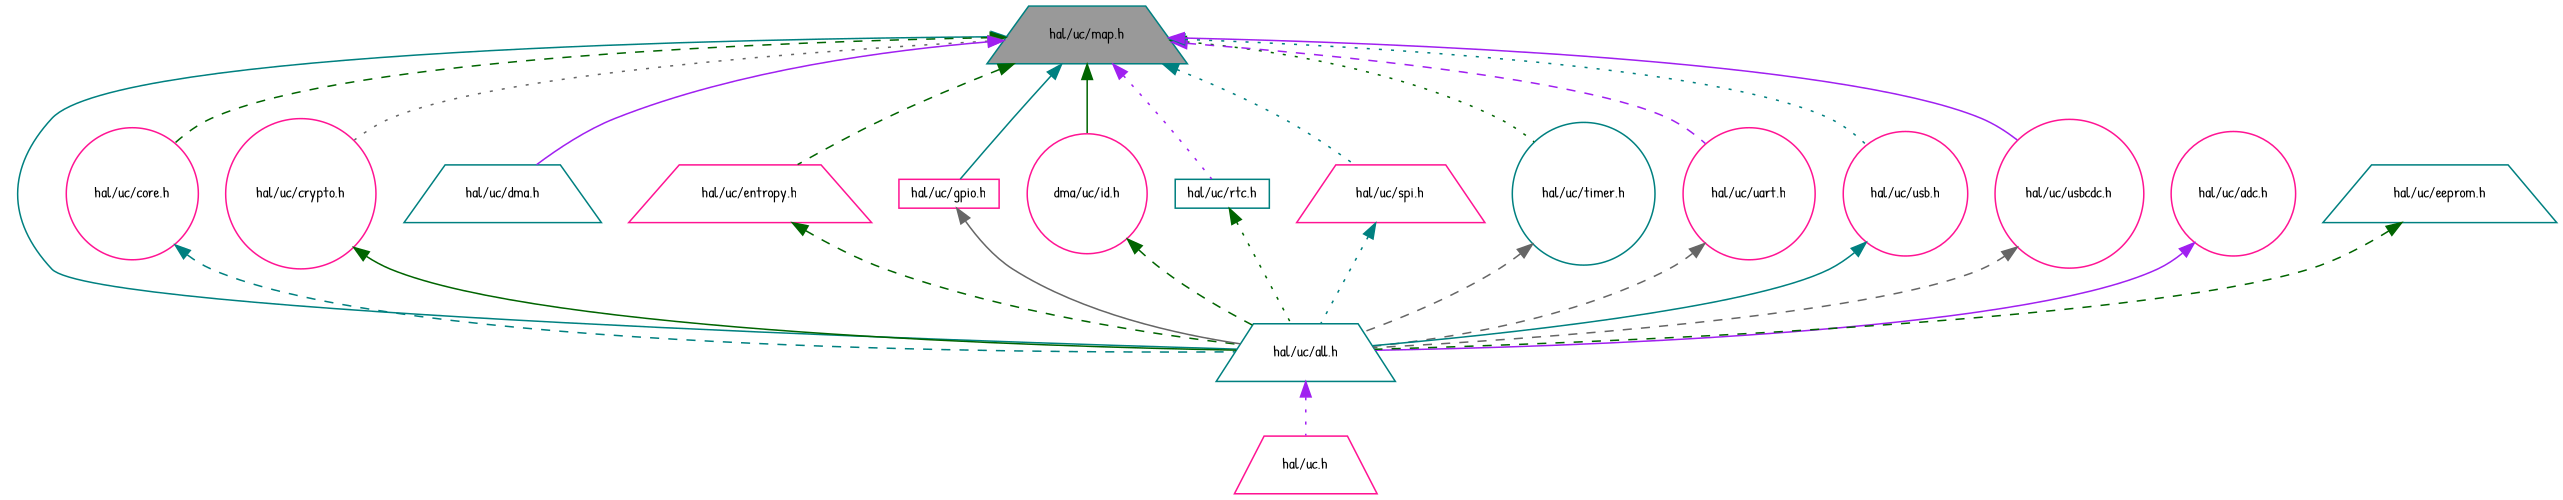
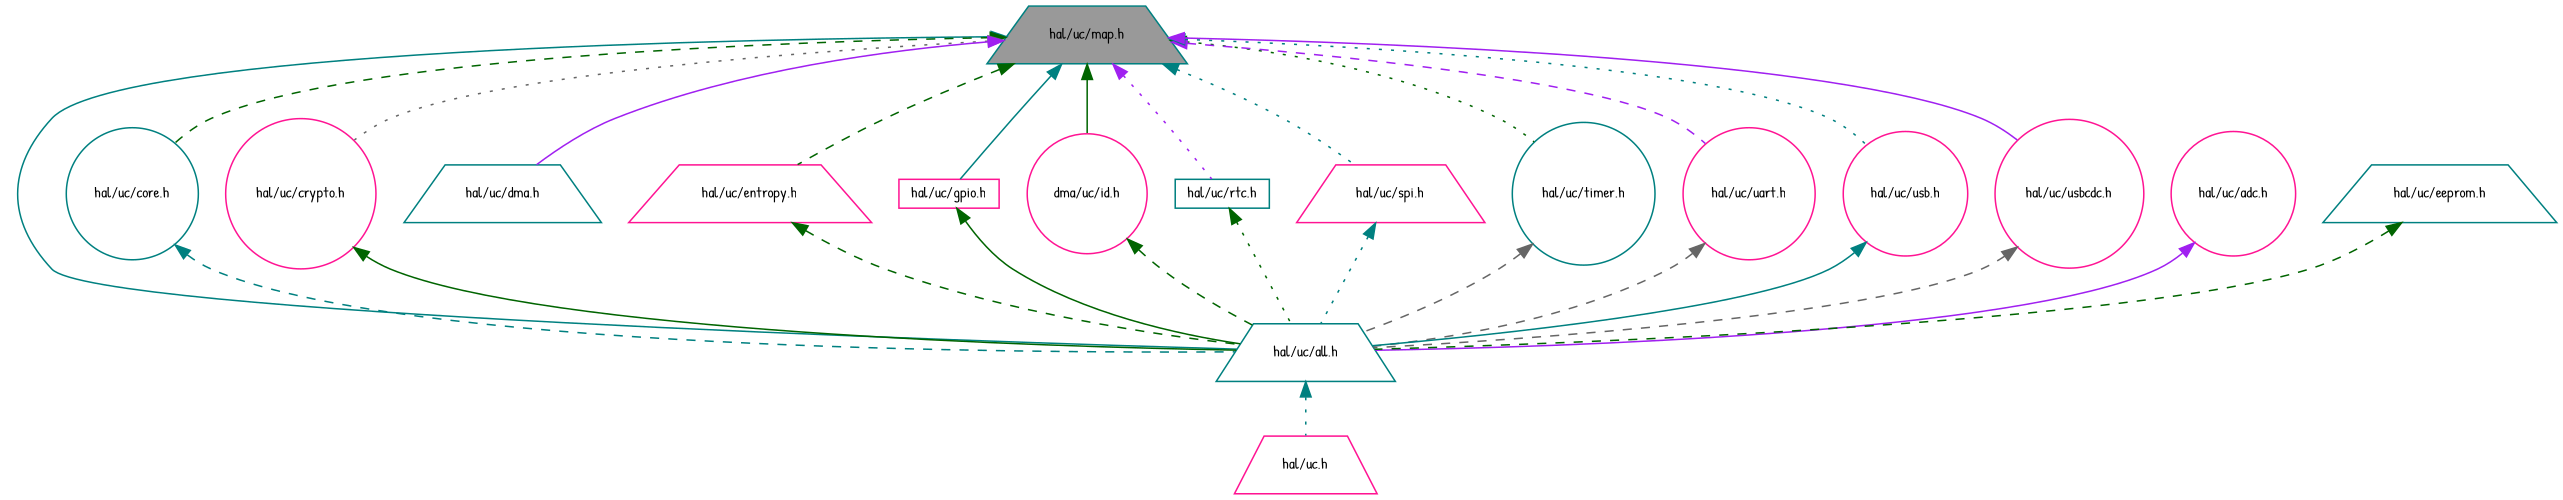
  digraph {
    fontname="Patrick Hand"
    node [color=deeppink fillcolor=white fontname="Patrick Hand" fontsize=10 shape=circle style=filled]
    edge [color=darkgreen dir=back fontname="Patrick Hand" fontsize=10 labelfontname=Helvetica labelfontsize=10 style=dashed]
    n1 [color=teal fillcolor=grey60 fontcolor=black height=0.2 label="hal/uc/map.h" shape=trapezium width=0.4]
    n2 [color=teal height=0.2 label="hal/uc/all.h" shape=trapezium width=0.4]
-   n3 [height=0.2 label="hal/uc/core.h" width=0.4]
+   n3 [color=teal height=0.2 label="hal/uc/core.h" width=0.4]
    n4 [height=0.2 label="hal/uc/crypto.h" width=0.4]
    n5 [color=teal height=0.2 label="hal/uc/dma.h" shape=trapezium width=0.4]
    n6 [height=0.2 label="hal/uc/entropy.h" shape=trapezium width=0.4]
    n7 [height=0.2 label="hal/uc/gpio.h" shape=box width=0.4]
    n8 [height=0.2 label="dma/uc/id.h" width=0.4]
    n9 [color=teal height=0.2 label="hal/uc/rtc.h" shape=box width=0.4]
    n10 [height=0.2 label="hal/uc/spi.h" shape=trapezium width=0.4]
    n11 [color=teal height=0.2 label="hal/uc/timer.h" width=0.4]
    n12 [height=0.2 label="hal/uc/uart.h" width=0.4]
    n13 [height=0.2 label="hal/uc/usb.h" width=0.4]
    n14 [height=0.2 label="hal/uc/usbcdc.h" width=0.4]
    n15 [height=0.2 label="hal/uc/adc.h" width=0.4]
    n16 [height=0.2 label="hal/uc.h" shape=trapezium width=0.4]
    n17 [color=teal height=0.2 label="hal/uc/eeprom.h" shape=trapezium width=0.4]
    n1 -> n2 [color=teal style=solid]
    n1 -> n3
    n1 -> n4 [color=gray40 style=dotted]
    n1 -> n5 [color=purple style=solid]
    n1 -> n6
    n1 -> n7 [color=teal style=solid]
    n1 -> n8 [style=solid]
    n1 -> n9 [color=purple style=dotted]
    n1 -> n10 [color=teal style=dotted]
    n1 -> n11 [style=dotted]
    n1 -> n12 [color=purple]
    n1 -> n13 [color=teal style=dotted]
    n1 -> n14 [color=purple style=solid]
-   n2 -> n16 [color=purple style=dotted]
+   n2 -> n16 [color=teal style=dotted]
    n3 -> n2 [color=teal]
    n4 -> n2 [style=solid]
    n6 -> n2
-   n7 -> n2 [color=gray40 style=solid]
+   n7 -> n2 [style=solid]
    n8 -> n2
    n9 -> n2 [style=dotted]
    n10 -> n2 [color=teal style=dotted]
    n11 -> n2 [color=gray40]
    n12 -> n2 [color=gray40]
    n13 -> n2 [color=teal style=solid]
    n14 -> n2 [color=gray40]
    n15 -> n2 [color=purple style=solid]
    n17 -> n2
  }
